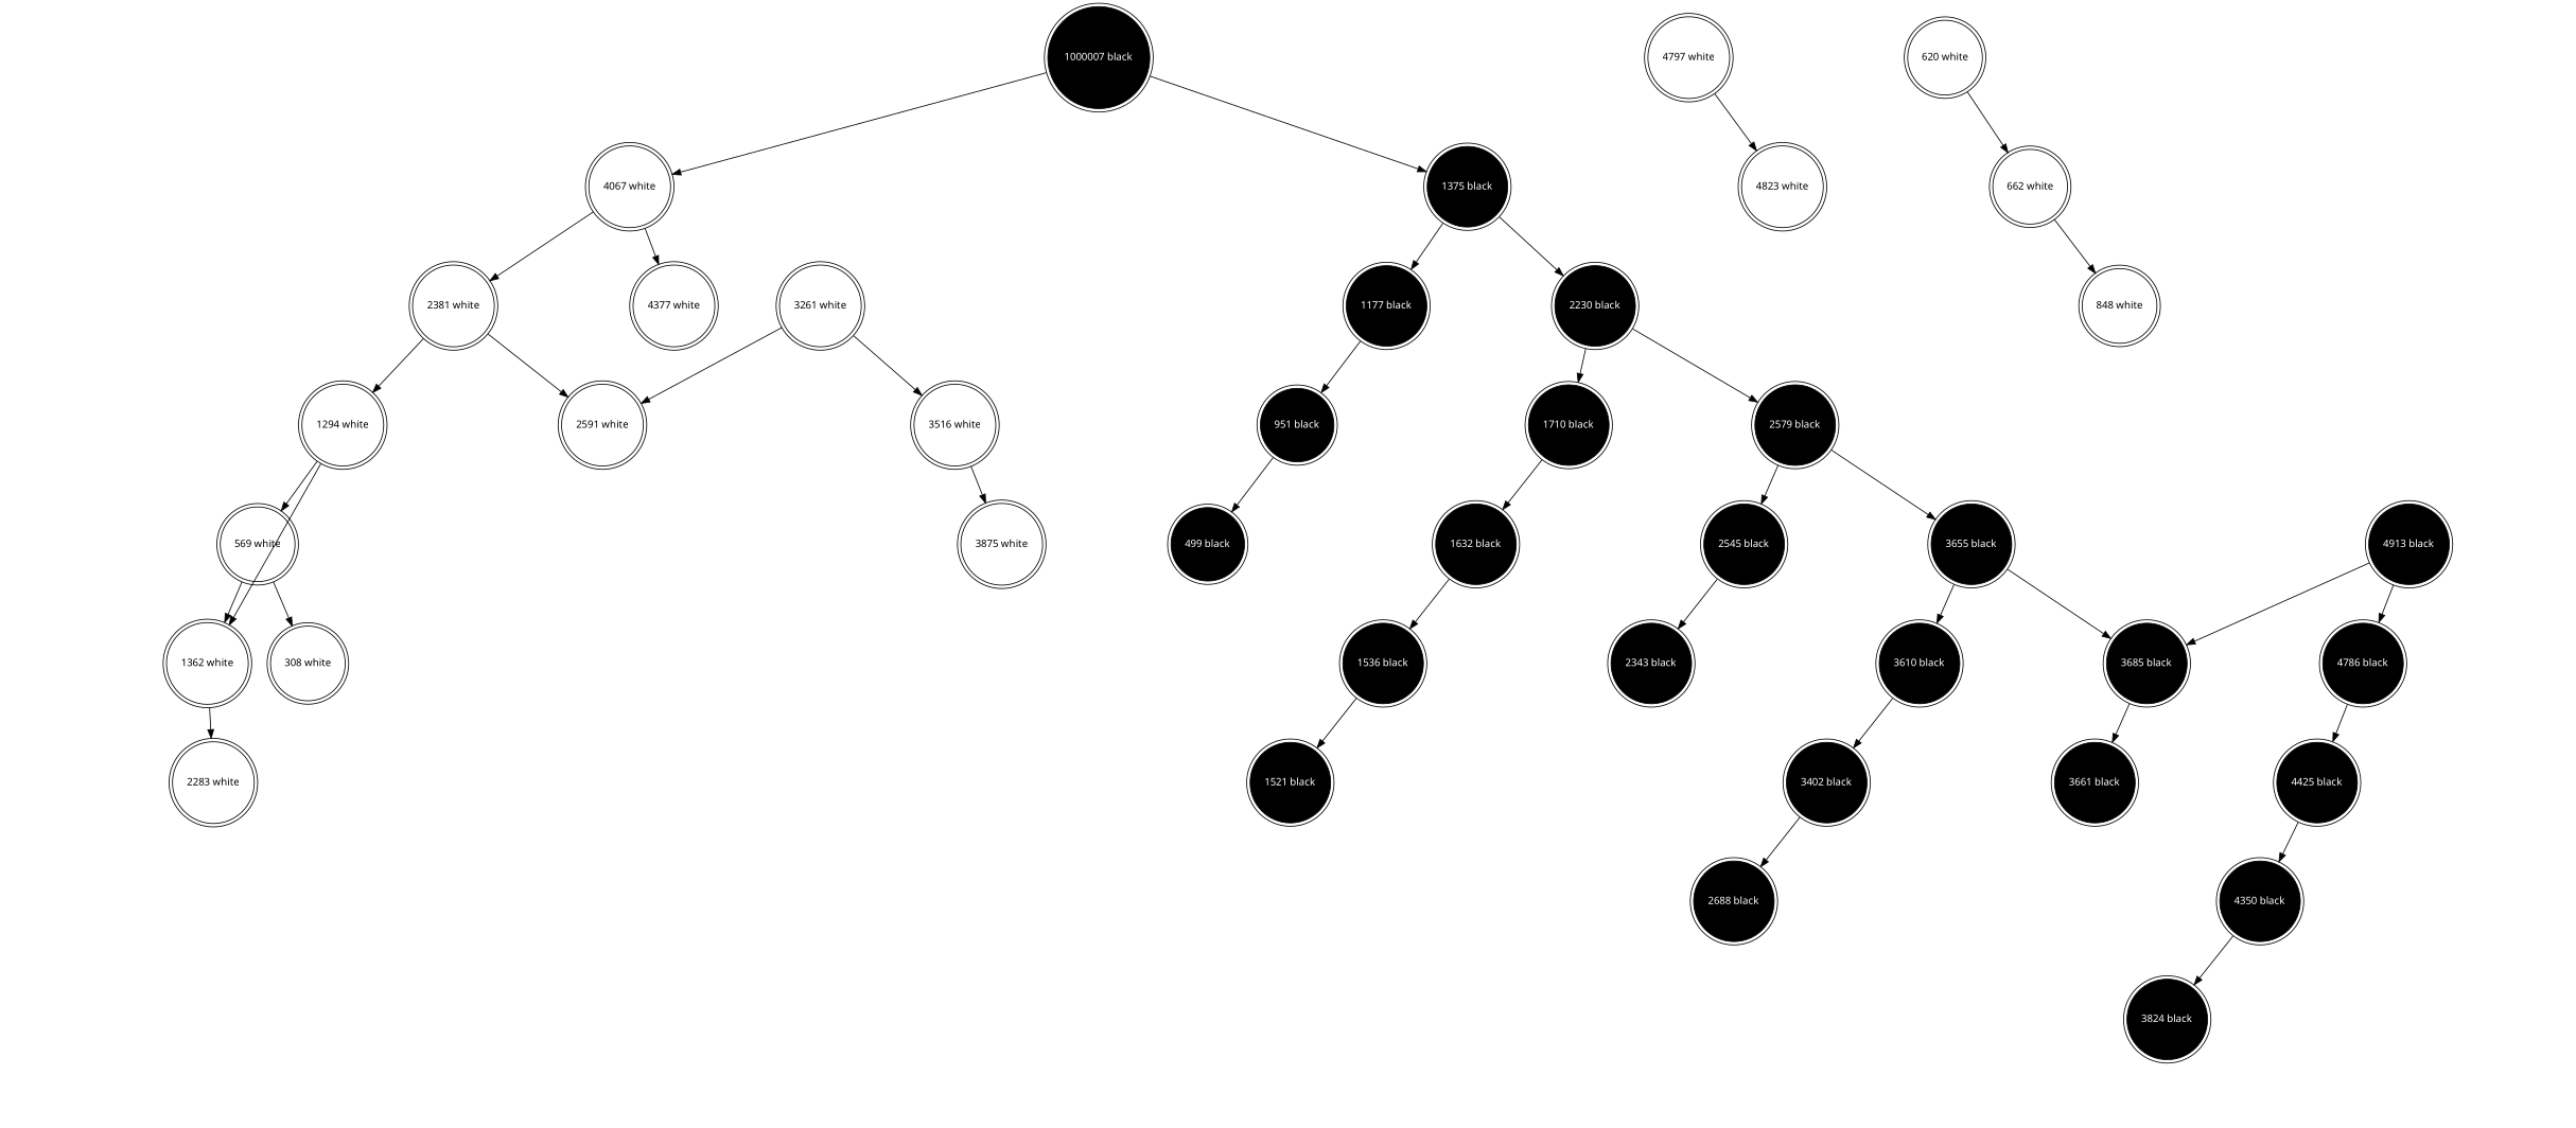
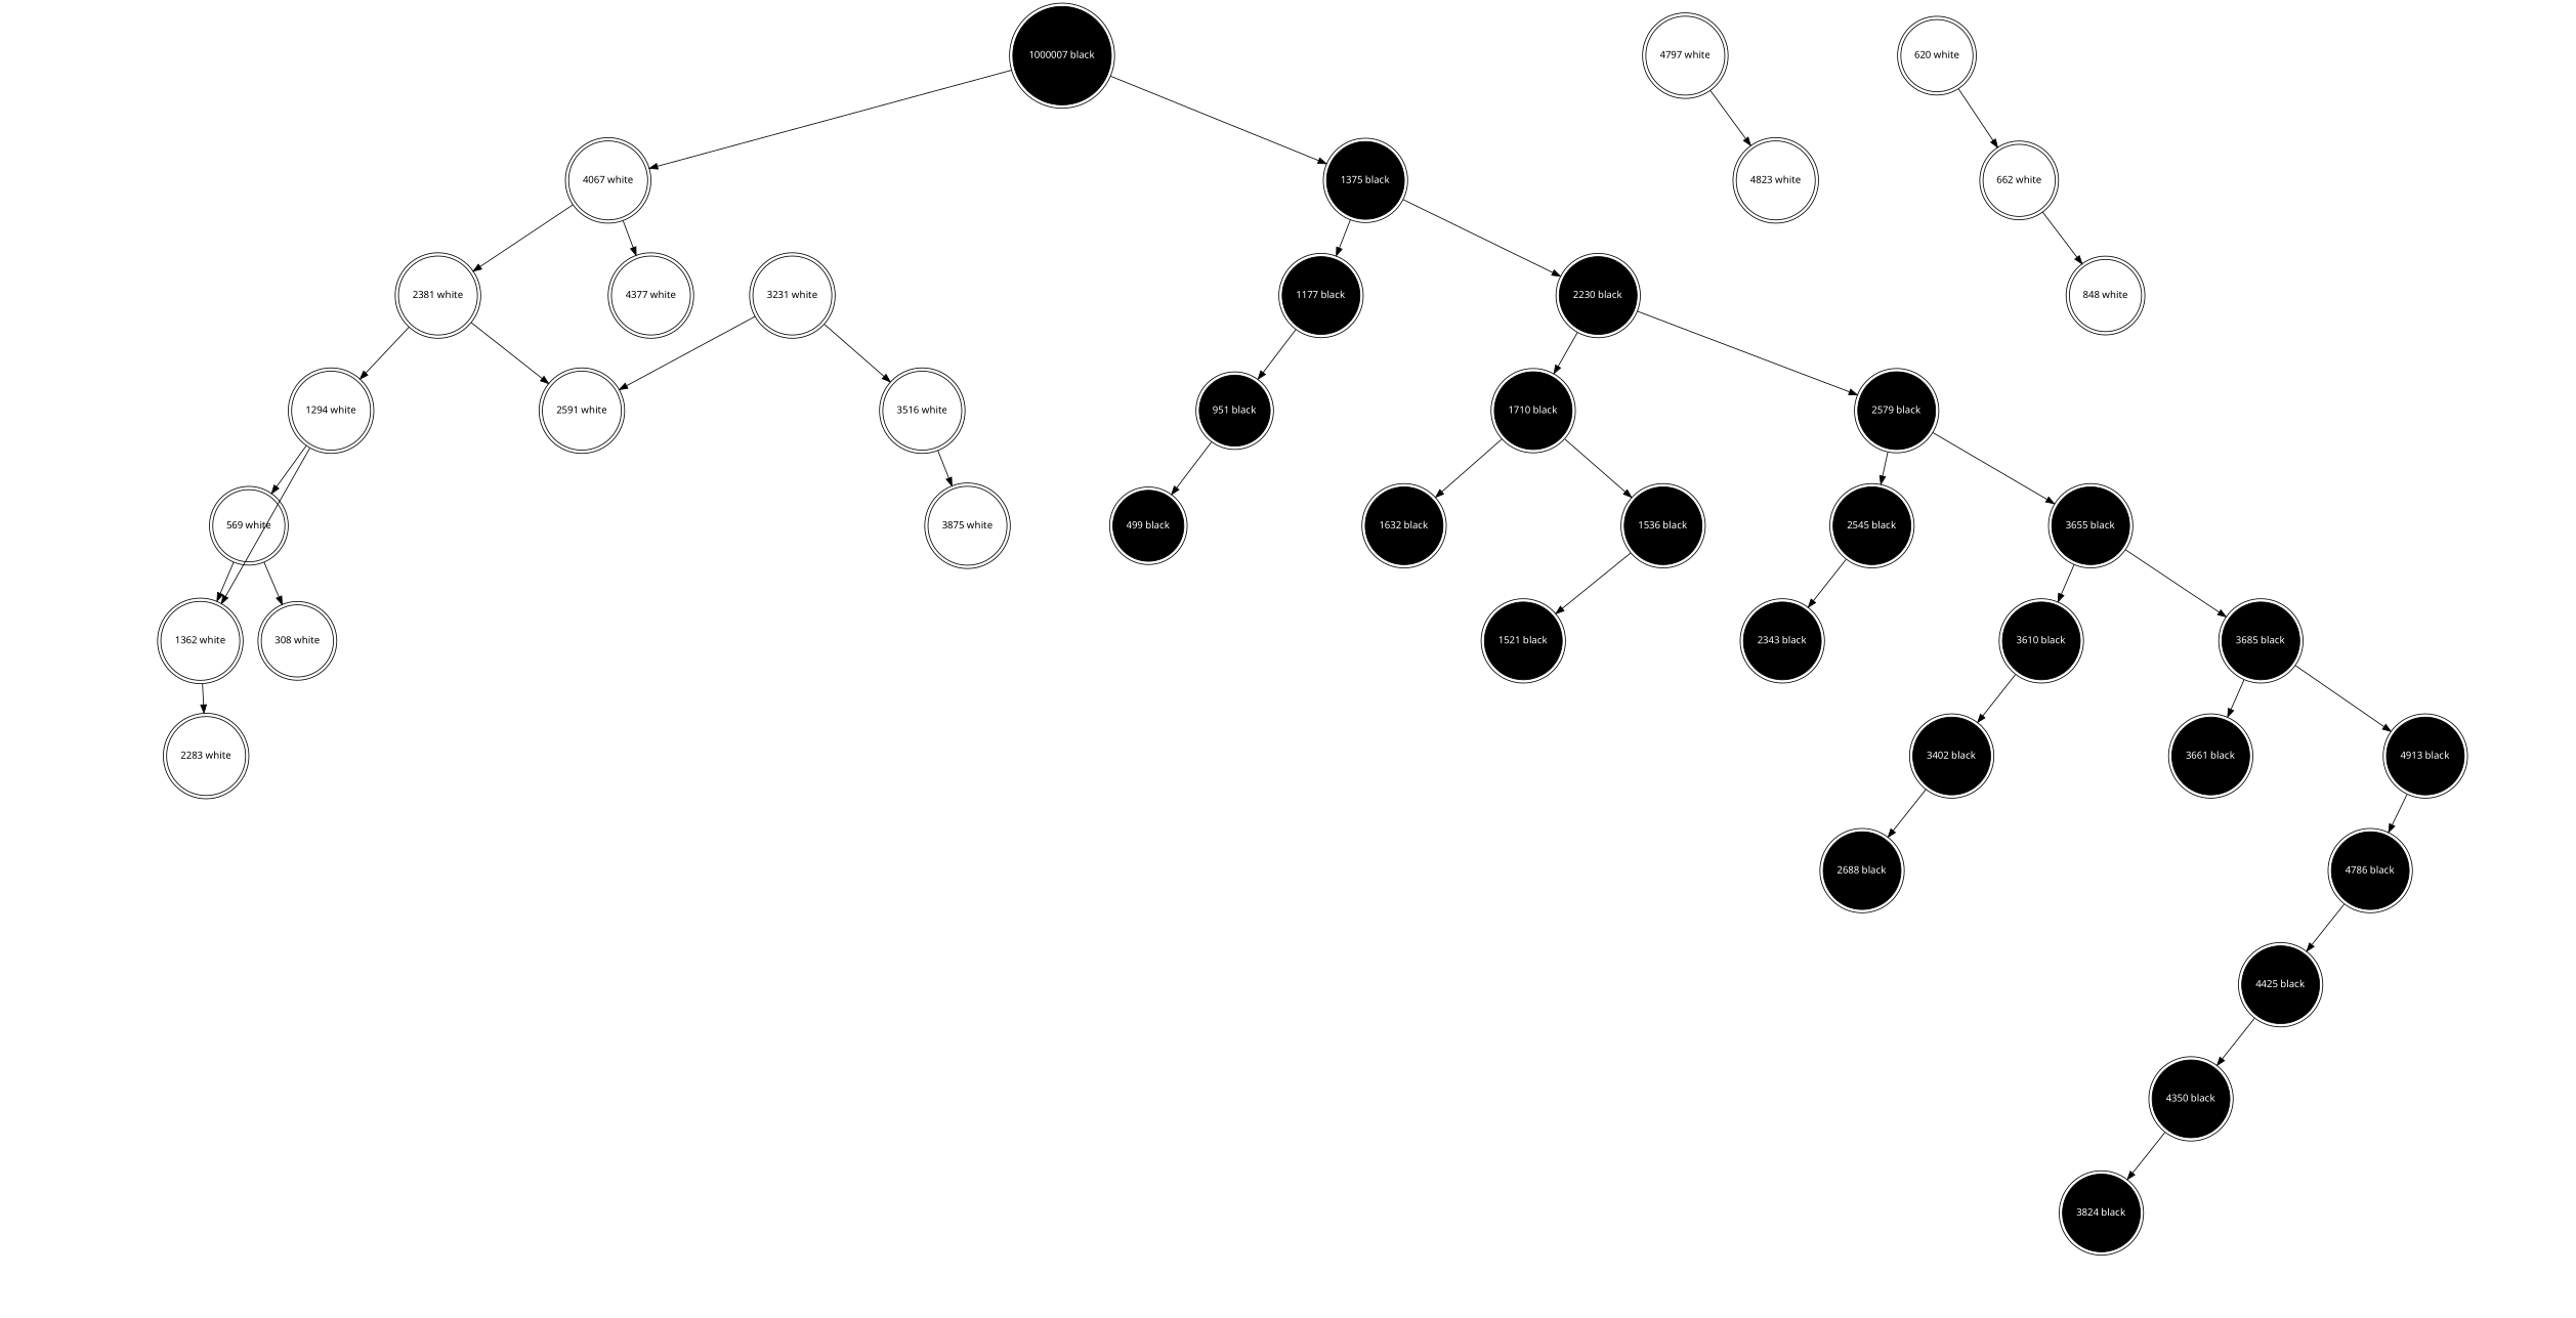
  digraph {
    ordering=out
    splines=false
    node [style=invis]
    edge [style=invis]
    "1000007 black" [fillcolor=black fontcolor=white fontname="Comic Sans MS" fontsize=12 shape=doublecircle style=filled]
    "4067 white" [fillcolor=white fontcolor=black fontname="Comic Sans MS" fontsize=12 shape=doublecircle style=filled]
    NIL0
    "1375 black" [fillcolor=black fontcolor=white fontname="Comic Sans MS" fontsize=12 shape=doublecircle style=filled]
    "2381 white" [fillcolor=white fontcolor=black fontname="Comic Sans MS" fontsize=12 shape=doublecircle style=filled]
    NIL1
    "4377 white" [fillcolor=white fontcolor=black fontname="Comic Sans MS" fontsize=12 shape=doublecircle style=filled]
    "1177 black" [fillcolor=black fontcolor=white fontname="Comic Sans MS" fontsize=12 shape=doublecircle style=filled]
    NIL36
    "2230 black" [fillcolor=black fontcolor=white fontname="Comic Sans MS" fontsize=12 shape=doublecircle style=filled]
    "1294 white" [fillcolor=white fontcolor=black fontname="Comic Sans MS" fontsize=12 shape=doublecircle style=filled]
    NIL2
    "2591 white" [fillcolor=white fontcolor=black fontname="Comic Sans MS" fontsize=12 shape=doublecircle style=filled]
    NIL29
    NIL30
    "951 black" [fillcolor=black fontcolor=white fontname="Comic Sans MS" fontsize=12 shape=doublecircle style=filled]
    NIL37
    NIL38
    "1710 black" [fillcolor=black fontcolor=white fontname="Comic Sans MS" fontsize=12 shape=doublecircle style=filled]
    NIL44
    "2579 black" [fillcolor=black fontcolor=white fontname="Comic Sans MS" fontsize=12 shape=doublecircle style=filled]
    "569 white" [fillcolor=white fontcolor=black fontname="Comic Sans MS" fontsize=12 shape=doublecircle style=filled]
    NIL3
    "1362 white" [fillcolor=white fontcolor=black fontname="Comic Sans MS" fontsize=12 shape=doublecircle style=filled]
    NIL20
    NIL21
    "4797 white" [fillcolor=white fontcolor=black fontname="Comic Sans MS" fontsize=12 shape=doublecircle style=filled]
    NIL31
    NIL32
    "4823 white" [fillcolor=white fontcolor=black fontname="Comic Sans MS" fontsize=12 shape=doublecircle style=filled]
    "308 white" [fillcolor=white fontcolor=black fontname="Comic Sans MS" fontsize=12 shape=doublecircle style=filled]
    NIL4
    NIL15
    NIL16
    "2283 white" [fillcolor=white fontcolor=black fontname="Comic Sans MS" fontsize=12 shape=doublecircle style=filled]
-   "3231 white" [fillcolor=white fontcolor=black fontname="Comic Sans MS" fontsize=12 shape=doublecircle style=filled label="3261 white"]
+   "3231 white" [fillcolor=white fontcolor=black fontname="Comic Sans MS" fontsize=12 shape=doublecircle style=filled]
    NIL22
    NIL23
    "3516 white" [fillcolor=white fontcolor=black fontname="Comic Sans MS" fontsize=12 shape=doublecircle style=filled]
    NIL5
    NIL6
    NIL7
    "620 white" [fillcolor=white fontcolor=black fontname="Comic Sans MS" fontsize=12 shape=doublecircle style=filled]
    NIL8
    NIL9
    "662 white" [fillcolor=white fontcolor=black fontname="Comic Sans MS" fontsize=12 shape=doublecircle style=filled]
    NIL17
    NIL18
    NIL19
    NIL10
    NIL11
    "848 white" [fillcolor=white fontcolor=black fontname="Comic Sans MS" fontsize=12 shape=doublecircle style=filled]
    NIL12
    NIL13
    NIL14
    NIL24
    NIL25
    "3875 white" [fillcolor=white fontcolor=black fontname="Comic Sans MS" fontsize=12 shape=doublecircle style=filled]
    NIL26
    NIL27
    NIL28
    NIL33
    NIL34
    NIL35
    "499 black" [fillcolor=black fontcolor=white fontname="Comic Sans MS" fontsize=12 shape=doublecircle style=filled]
    NIL39
    NIL40
    "1632 black" [fillcolor=black fontcolor=white fontname="Comic Sans MS" fontsize=12 shape=doublecircle style=filled]
    NIL45
    NIL46
    "2545 black" [fillcolor=black fontcolor=white fontname="Comic Sans MS" fontsize=12 shape=doublecircle style=filled]
    NIL54
    "3655 black" [fillcolor=black fontcolor=white fontname="Comic Sans MS" fontsize=12 shape=doublecircle style=filled]
    NIL41
    NIL42
    NIL43
    "1536 black" [fillcolor=black fontcolor=white fontname="Comic Sans MS" fontsize=12 shape=doublecircle style=filled]
    NIL47
    NIL48
    "2343 black" [fillcolor=black fontcolor=white fontname="Comic Sans MS" fontsize=12 shape=doublecircle style=filled]
    NIL55
    NIL56
    "3610 black" [fillcolor=black fontcolor=white fontname="Comic Sans MS" fontsize=12 shape=doublecircle style=filled]
    NIL60
    "3685 black" [fillcolor=black fontcolor=white fontname="Comic Sans MS" fontsize=12 shape=doublecircle style=filled]
    "1521 black" [fillcolor=black fontcolor=white fontname="Comic Sans MS" fontsize=12 shape=doublecircle style=filled]
    NIL49
    NIL50
    NIL51
    NIL52
    NIL53
    NIL57
    NIL58
    NIL59
    "3402 black" [fillcolor=black fontcolor=white fontname="Comic Sans MS" fontsize=12 shape=doublecircle style=filled]
    NIL61
    NIL62
    "3661 black" [fillcolor=black fontcolor=white fontname="Comic Sans MS" fontsize=12 shape=doublecircle style=filled]
    NIL68
    "4913 black" [fillcolor=black fontcolor=white fontname="Comic Sans MS" fontsize=12 shape=doublecircle style=filled]
    "2688 black" [fillcolor=black fontcolor=white fontname="Comic Sans MS" fontsize=12 shape=doublecircle style=filled]
    NIL63
    NIL64
    NIL69
    NIL70
    NIL71
    "4786 black" [fillcolor=black fontcolor=white fontname="Comic Sans MS" fontsize=12 shape=doublecircle style=filled]
    NIL72
    NIL73
    NIL65
    NIL66
    NIL67
    "4425 black" [fillcolor=black fontcolor=white fontname="Comic Sans MS" fontsize=12 shape=doublecircle style=filled]
    NIL74
    NIL75
    "4350 black" [fillcolor=black fontcolor=white fontname="Comic Sans MS" fontsize=12 shape=doublecircle style=filled]
    NIL76
    NIL77
    "3824 black" [fillcolor=black fontcolor=white fontname="Comic Sans MS" fontsize=12 shape=doublecircle style=filled]
    NIL78
    NIL79
    NIL80
    NIL81
    NIL82
    "1000007 black" -> "4067 white" [style=""]
    "1000007 black" -> NIL0
    "1000007 black" -> "1375 black" [style=""]
    "4067 white" -> "2381 white" [style=""]
    "4067 white" -> NIL1
    "4067 white" -> "4377 white" [style=""]
    "1375 black" -> "1177 black" [style=""]
    "1375 black" -> NIL36
    "1375 black" -> "2230 black" [style=""]
    "2381 white" -> "1294 white" [style=""]
    "2381 white" -> NIL2
    "2381 white" -> "2591 white" [style=""]
    "4377 white" -> NIL29
    "4377 white" -> NIL30
    "1177 black" -> "951 black" [style=""]
    "1177 black" -> NIL37
    "1177 black" -> NIL38
    "2230 black" -> "1710 black" [style=""]
    "2230 black" -> NIL44
    "2230 black" -> "2579 black" [style=""]
    "1294 white" -> "569 white" [style=""]
    "1294 white" -> NIL3
    "1294 white" -> "1362 white" [style=""]
    "2591 white" -> NIL20
    "2591 white" -> NIL21
    "951 black" -> "499 black" [style=""]
    "951 black" -> NIL39
    "951 black" -> NIL40
    "1710 black" -> "1632 black" [style=""]
    "1710 black" -> NIL45
    "1710 black" -> NIL46
    "2579 black" -> "2545 black" [style=""]
    "2579 black" -> NIL54
    "2579 black" -> "3655 black" [style=""]
    "569 white" -> "1362 white" [style=""]
    "569 white" -> "308 white" [style=""]
    "569 white" -> NIL4
    "1362 white" -> NIL15
    "1362 white" -> NIL16
    "1362 white" -> "2283 white" [style=""]
    "4797 white" -> NIL31
    "4797 white" -> NIL32
    "4797 white" -> "4823 white" [style=""]
    "4823 white" -> NIL33
    "4823 white" -> NIL34
    "4823 white" -> NIL35
    "308 white" -> NIL5
    "308 white" -> NIL6
    "308 white" -> NIL7
    "2283 white" -> NIL17
    "2283 white" -> NIL18
    "2283 white" -> NIL19
    "3231 white" -> "2591 white" [style=""]
    "3231 white" -> NIL22
    "3231 white" -> NIL23
    "3231 white" -> "3516 white" [style=""]
    "3516 white" -> NIL24
    "3516 white" -> NIL25
    "3516 white" -> "3875 white" [style=""]
    "620 white" -> NIL8
    "620 white" -> NIL9
    "620 white" -> "662 white" [style=""]
    "662 white" -> NIL10
    "662 white" -> NIL11
    "662 white" -> "848 white" [style=""]
    "848 white" -> NIL12
    "848 white" -> NIL13
    "848 white" -> NIL14
    "3875 white" -> NIL26
    "3875 white" -> NIL27
    "3875 white" -> NIL28
    "499 black" -> NIL41
    "499 black" -> NIL42
    "499 black" -> NIL43
-   "1632 black" -> "1536 black" [style=""]
+   "1710 black" -> "1536 black" [style=""]
    "1632 black" -> NIL47
    "1632 black" -> NIL48
    "2545 black" -> "2343 black" [style=""]
    "2545 black" -> NIL55
    "2545 black" -> NIL56
    "3655 black" -> "3610 black" [style=""]
    "3655 black" -> NIL60
    "3655 black" -> "3685 black" [style=""]
    "1536 black" -> "1521 black" [style=""]
    "1536 black" -> NIL49
    "1536 black" -> NIL50
    "2343 black" -> NIL57
    "2343 black" -> NIL58
    "2343 black" -> NIL59
    "3610 black" -> "3402 black" [style=""]
    "3610 black" -> NIL61
    "3610 black" -> NIL62
    "3685 black" -> "3661 black" [style=""]
    "3685 black" -> NIL68
-   "4913 black" -> "3685 black" [style=""]
+   "3685 black" -> "4913 black" [style=""]
    "1521 black" -> NIL51
    "1521 black" -> NIL52
    "1521 black" -> NIL53
    "3402 black" -> "2688 black" [style=""]
    "3402 black" -> NIL63
    "3402 black" -> NIL64
    "3661 black" -> NIL69
    "3661 black" -> NIL70
    "3661 black" -> NIL71
    "4913 black" -> "4786 black" [style=""]
    "4913 black" -> NIL72
    "4913 black" -> NIL73
    "2688 black" -> NIL65
    "2688 black" -> NIL66
    "2688 black" -> NIL67
    "4786 black" -> "4425 black" [style=""]
    "4786 black" -> NIL74
    "4786 black" -> NIL75
    "4425 black" -> "4350 black" [style=""]
    "4425 black" -> NIL76
    "4425 black" -> NIL77
    "4350 black" -> "3824 black" [style=""]
    "4350 black" -> NIL78
    "4350 black" -> NIL79
    "3824 black" -> NIL80
    "3824 black" -> NIL81
    "3824 black" -> NIL82
  }
